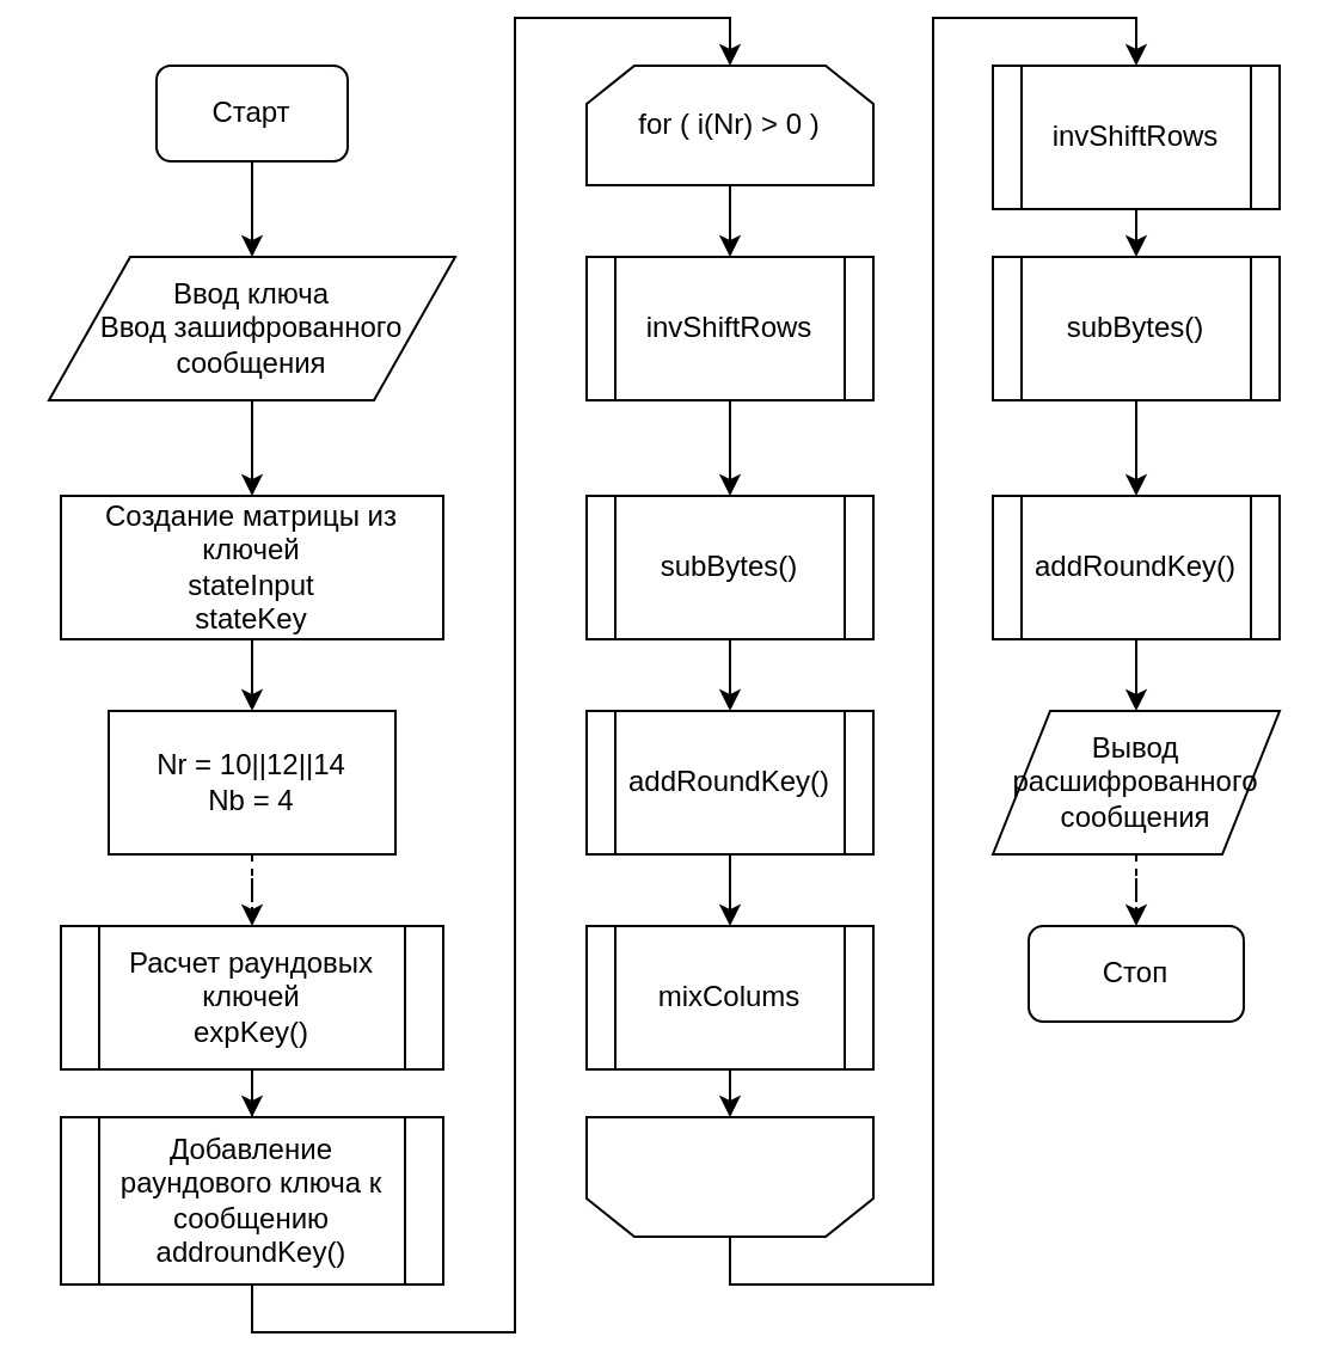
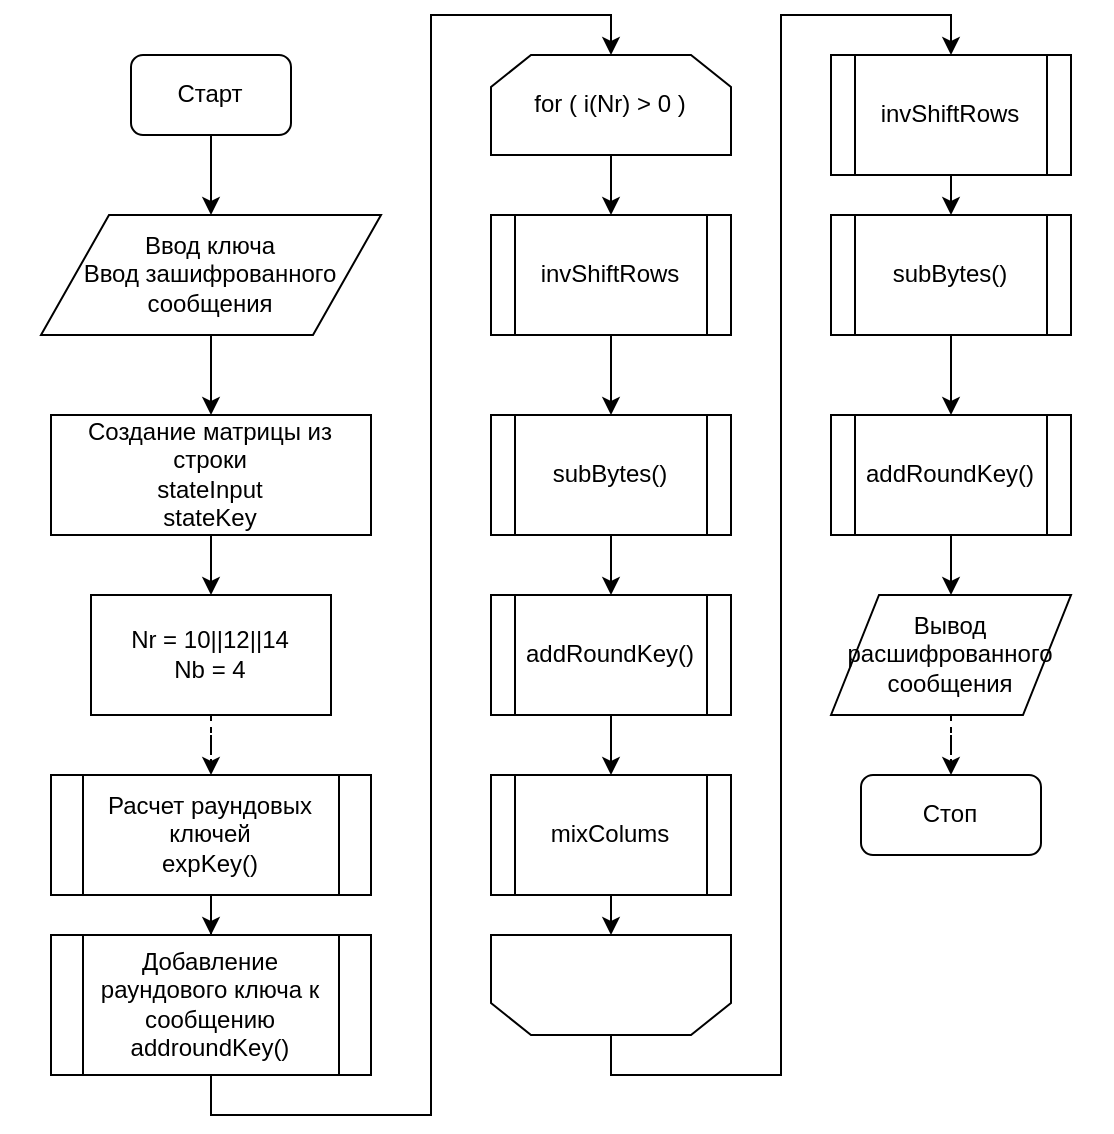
  <mxCell id="0" />
  <mxCell id="1" parent="0" />
  <mxCell id="2" value="" style="edgeStyle=orthogonalEdgeStyle;rounded=0;orthogonalLoop=1;jettySize=auto;html=1;" edge="1" parent="1" source="3" target="5"><mxGeometry relative="1" as="geometry" /></mxCell>
  <mxCell id="3" value="Старт" style="rounded=1;whiteSpace=wrap;html=1;" vertex="1" parent="1"><mxGeometry x="65" y="20" width="80" height="40" as="geometry" /></mxCell>
  <mxCell id="4" value="" style="edgeStyle=orthogonalEdgeStyle;rounded=0;orthogonalLoop=1;jettySize=auto;html=1;" edge="1" parent="1" source="5" target="7"><mxGeometry relative="1" as="geometry" /></mxCell>
  <mxCell id="5" value="Ввод ключа&lt;br&gt;Ввод зашифрованного сообщения" style="shape=parallelogram;perimeter=parallelogramPerimeter;whiteSpace=wrap;html=1;" vertex="1" parent="1"><mxGeometry x="20" y="100" width="170" height="60" as="geometry" /></mxCell>
  <mxCell id="6" value="" style="edgeStyle=orthogonalEdgeStyle;rounded=0;orthogonalLoop=1;jettySize=auto;html=1;" edge="1" parent="1" source="7" target="13"><mxGeometry relative="1" as="geometry" /></mxCell>
- <mxCell id="7" value="Создание матрицы из ключей&lt;br&gt;stateInput&lt;br&gt;stateKey" style="rounded=0;whiteSpace=wrap;html=1;" vertex="1" parent="1"><mxGeometry x="25" y="200" width="160" height="60" as="geometry" /></mxCell>
+ <mxCell id="7" value="Создание матрицы из строки&lt;br&gt;stateInput&lt;br&gt;stateKey" style="rounded=0;whiteSpace=wrap;html=1;" vertex="1" parent="1"><mxGeometry x="25" y="200" width="160" height="60" as="geometry" /></mxCell>
  <mxCell id="8" value="" style="edgeStyle=orthogonalEdgeStyle;rounded=0;orthogonalLoop=1;jettySize=auto;html=1;" edge="1" parent="1" source="9" target="11"><mxGeometry relative="1" as="geometry" /></mxCell>
  <mxCell id="9" value="Расчет раундовых ключей&lt;br&gt;expKey()" style="shape=process;whiteSpace=wrap;html=1;backgroundOutline=1;" vertex="1" parent="1"><mxGeometry x="25" y="380" width="160" height="60" as="geometry" /></mxCell>
  <mxCell id="10" style="edgeStyle=orthogonalEdgeStyle;rounded=0;orthogonalLoop=1;jettySize=auto;html=1;exitX=0.5;exitY=1;exitDx=0;exitDy=0;entryX=0.5;entryY=0;entryDx=0;entryDy=0;" edge="1" parent="1" source="11" target="15"><mxGeometry relative="1" as="geometry" /></mxCell>
  <mxCell id="11" value="Добавление раундового ключа к сообщению&lt;br&gt;addroundKey()" style="shape=process;whiteSpace=wrap;html=1;backgroundOutline=1;" vertex="1" parent="1"><mxGeometry x="25" y="460" width="160" height="70" as="geometry" /></mxCell>
  <mxCell id="12" value="" style="edgeStyle=orthogonalEdgeStyle;rounded=0;orthogonalLoop=1;jettySize=auto;html=1;dashed=1;" edge="1" parent="1" source="13" target="9"><mxGeometry relative="1" as="geometry" /></mxCell>
  <mxCell id="13" value="Nr = 10||12||14&lt;br&gt;Nb = 4" style="rounded=0;whiteSpace=wrap;html=1;" vertex="1" parent="1"><mxGeometry x="45" y="290" width="120" height="60" as="geometry" /></mxCell>
  <mxCell id="14" value="" style="edgeStyle=orthogonalEdgeStyle;rounded=0;orthogonalLoop=1;jettySize=auto;html=1;" edge="1" parent="1" source="15" target="23"><mxGeometry relative="1" as="geometry" /></mxCell>
  <mxCell id="15" value="for ( i(Nr) &amp;gt; 0 )" style="shape=loopLimit;whiteSpace=wrap;html=1;" vertex="1" parent="1"><mxGeometry x="245" y="20" width="120" height="50" as="geometry" /></mxCell>
  <mxCell id="16" style="edgeStyle=orthogonalEdgeStyle;rounded=0;orthogonalLoop=1;jettySize=auto;html=1;exitX=0.5;exitY=0;exitDx=0;exitDy=0;entryX=0.5;entryY=0;entryDx=0;entryDy=0;" edge="1" parent="1" source="17" target="25"><mxGeometry relative="1" as="geometry" /></mxCell>
  <mxCell id="17" value="" style="shape=loopLimit;whiteSpace=wrap;html=1;rotation=180;" vertex="1" parent="1"><mxGeometry x="245" y="460" width="120" height="50" as="geometry" /></mxCell>
  <mxCell id="18" value="" style="edgeStyle=orthogonalEdgeStyle;rounded=0;orthogonalLoop=1;jettySize=auto;html=1;" edge="1" parent="1" source="19" target="29"><mxGeometry relative="1" as="geometry" /></mxCell>
  <mxCell id="19" value="subBytes()" style="shape=process;whiteSpace=wrap;html=1;backgroundOutline=1;" vertex="1" parent="1"><mxGeometry x="245" y="200" width="120" height="60" as="geometry" /></mxCell>
  <mxCell id="20" style="edgeStyle=orthogonalEdgeStyle;rounded=0;orthogonalLoop=1;jettySize=auto;html=1;exitX=0.5;exitY=1;exitDx=0;exitDy=0;entryX=0.5;entryY=0;entryDx=0;entryDy=0;" edge="1" parent="1" source="21" target="31"><mxGeometry relative="1" as="geometry" /></mxCell>
  <mxCell id="21" value="subBytes()" style="shape=process;whiteSpace=wrap;html=1;backgroundOutline=1;" vertex="1" parent="1"><mxGeometry x="415" y="100" width="120" height="60" as="geometry" /></mxCell>
  <mxCell id="22" value="" style="edgeStyle=orthogonalEdgeStyle;rounded=0;orthogonalLoop=1;jettySize=auto;html=1;" edge="1" parent="1" source="23" target="19"><mxGeometry relative="1" as="geometry" /></mxCell>
  <mxCell id="23" value="invShiftRows" style="shape=process;whiteSpace=wrap;html=1;backgroundOutline=1;" vertex="1" parent="1"><mxGeometry x="245" y="100" width="120" height="60" as="geometry" /></mxCell>
  <mxCell id="24" style="edgeStyle=orthogonalEdgeStyle;rounded=0;orthogonalLoop=1;jettySize=auto;html=1;exitX=0.5;exitY=1;exitDx=0;exitDy=0;entryX=0.5;entryY=0;entryDx=0;entryDy=0;" edge="1" parent="1" source="25" target="21"><mxGeometry relative="1" as="geometry" /></mxCell>
  <mxCell id="25" value="invShiftRows" style="shape=process;whiteSpace=wrap;html=1;backgroundOutline=1;" vertex="1" parent="1"><mxGeometry x="415" y="20" width="120" height="60" as="geometry" /></mxCell>
  <mxCell id="26" style="edgeStyle=orthogonalEdgeStyle;rounded=0;orthogonalLoop=1;jettySize=auto;html=1;exitX=0.5;exitY=1;exitDx=0;exitDy=0;entryX=0.5;entryY=1;entryDx=0;entryDy=0;" edge="1" parent="1" source="27" target="17"><mxGeometry relative="1" as="geometry" /></mxCell>
  <mxCell id="27" value="mixColums" style="shape=process;whiteSpace=wrap;html=1;backgroundOutline=1;" vertex="1" parent="1"><mxGeometry x="245" y="380" width="120" height="60" as="geometry" /></mxCell>
  <mxCell id="28" value="" style="edgeStyle=orthogonalEdgeStyle;rounded=0;orthogonalLoop=1;jettySize=auto;html=1;" edge="1" parent="1" source="29" target="27"><mxGeometry relative="1" as="geometry" /></mxCell>
  <mxCell id="29" value="addRoundKey()" style="shape=process;whiteSpace=wrap;html=1;backgroundOutline=1;" vertex="1" parent="1"><mxGeometry x="245" y="290" width="120" height="60" as="geometry" /></mxCell>
  <mxCell id="30" value="" style="edgeStyle=orthogonalEdgeStyle;rounded=0;orthogonalLoop=1;jettySize=auto;html=1;" edge="1" parent="1" source="31" target="33"><mxGeometry relative="1" as="geometry" /></mxCell>
  <mxCell id="31" value="addRoundKey()" style="shape=process;whiteSpace=wrap;html=1;backgroundOutline=1;" vertex="1" parent="1"><mxGeometry x="415" y="200" width="120" height="60" as="geometry" /></mxCell>
  <mxCell id="32" value="" style="edgeStyle=orthogonalEdgeStyle;rounded=0;orthogonalLoop=1;jettySize=auto;html=1;dashed=1;" edge="1" parent="1" source="33" target="34"><mxGeometry relative="1" as="geometry" /></mxCell>
  <mxCell id="33" value="Вывод расшифрованного сообщения" style="shape=parallelogram;perimeter=parallelogramPerimeter;whiteSpace=wrap;html=1;" vertex="1" parent="1"><mxGeometry x="415" y="290" width="120" height="60" as="geometry" /></mxCell>
  <mxCell id="34" value="Стоп" style="rounded=1;whiteSpace=wrap;html=1;" vertex="1" parent="1"><mxGeometry x="430" y="380" width="90" height="40" as="geometry" /></mxCell>
